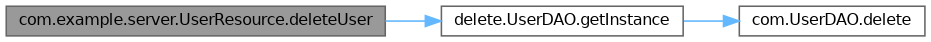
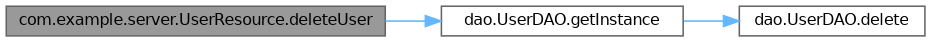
  digraph {
    rankdir=LR
    node [color=grey40 fillcolor=white fontname=Helvetica fontsize=10 shape=box style=filled]
    edge [color=steelblue1 fontname=Helvetica fontsize=10 labelfontname=Helvetica labelfontsize=10 style=solid]
    n1 [color=gray40 fillcolor=grey60 fontcolor=black height=0.2 label="com.example.server.UserResource.deleteUser" width=0.4]
-   n2 [height=0.2 label="delete.UserDAO.getInstance" width=0.4]
-   n3 [height=0.2 label="com.UserDAO.delete" width=0.4]
+   n2 [height=0.2 label="dao.UserDAO.getInstance" width=0.4]
+   n3 [height=0.2 label="dao.UserDAO.delete" width=0.4]
    n1 -> n2
    n2 -> n3
  }
